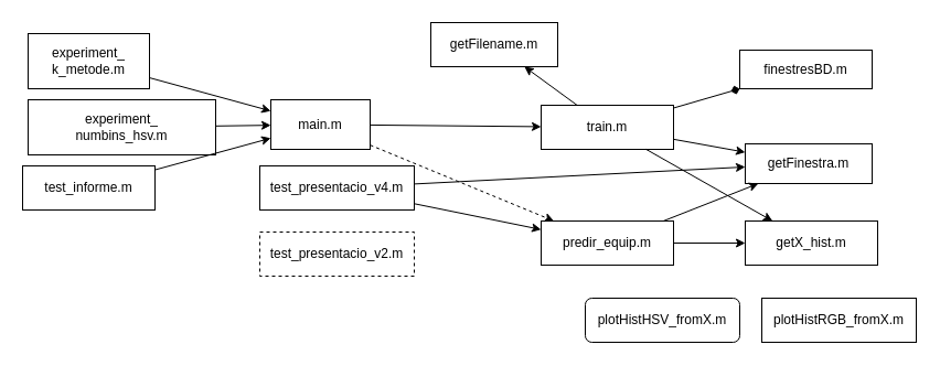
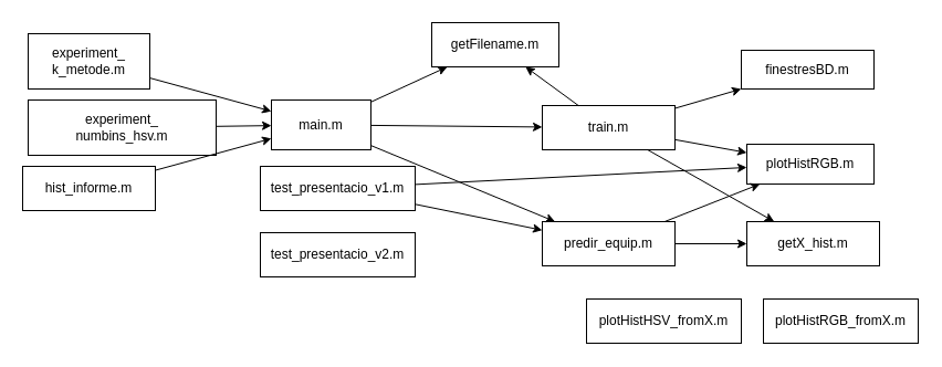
  <mxCell id="0" />
  <mxCell id="1" parent="0" />
- <mxCell id="2" value="test_presentacio_v2.m" style="rounded=0;whiteSpace=wrap;html=1;dashed=1;" vertex="1" parent="1"><mxGeometry x="235" y="210" width="140" height="40" as="geometry" /></mxCell>
+ <mxCell id="2" value="test_presentacio_v2.m" style="rounded=0;whiteSpace=wrap;html=1;" vertex="1" parent="1"><mxGeometry x="235" y="210" width="140" height="40" as="geometry" /></mxCell>
  <mxCell id="3" value="experiment_&lt;br&gt;k_metode.m" style="rounded=0;whiteSpace=wrap;html=1;" vertex="1" parent="1"><mxGeometry x="25" y="30" width="110" height="50" as="geometry" /></mxCell>
  <mxCell id="4" value="experiment_&lt;br&gt;numbins_hsv.m" style="rounded=0;whiteSpace=wrap;html=1;" vertex="1" parent="1"><mxGeometry x="25" y="90" width="170" height="50" as="geometry" /></mxCell>
  <mxCell id="5" value="main.m" style="rounded=0;whiteSpace=wrap;html=1;" vertex="1" parent="1"><mxGeometry x="245" y="90" width="90" height="45" as="geometry" /></mxCell>
  <mxCell id="6" value="finestresBD.m" style="rounded=0;whiteSpace=wrap;html=1;" vertex="1" parent="1"><mxGeometry x="670" y="45" width="120" height="35" as="geometry" /></mxCell>
  <mxCell id="7" value="getFilename.m" style="rounded=0;whiteSpace=wrap;html=1;" vertex="1" parent="1"><mxGeometry x="390" y="20" width="115" height="40" as="geometry" /></mxCell>
- <mxCell id="8" value="getFinestra.m" style="rounded=0;whiteSpace=wrap;html=1;" vertex="1" parent="1"><mxGeometry x="675" y="130" width="115" height="36" as="geometry" /></mxCell>
+ <mxCell id="8" value="plotHistRGB.m" style="rounded=0;whiteSpace=wrap;html=1;" vertex="1" parent="1"><mxGeometry x="675" y="130" width="115" height="36" as="geometry" /></mxCell>
  <mxCell id="9" value="getX_hist.m" style="rounded=0;whiteSpace=wrap;html=1;" vertex="1" parent="1"><mxGeometry x="675" y="200" width="120" height="40" as="geometry" /></mxCell>
- <mxCell id="10" value="plotHistHSV_fromX.m" style="whiteSpace=wrap;html=1;rounded=1;" vertex="1" parent="1"><mxGeometry x="530" y="270" width="140" height="40" as="geometry" /></mxCell>
+ <mxCell id="10" value="plotHistHSV_fromX.m" style="rounded=0;whiteSpace=wrap;html=1;" vertex="1" parent="1"><mxGeometry x="530" y="270" width="140" height="40" as="geometry" /></mxCell>
  <mxCell id="11" value="plotHistRGB_fromX.m" style="rounded=0;whiteSpace=wrap;html=1;" vertex="1" parent="1"><mxGeometry x="690" y="270" width="140" height="40" as="geometry" /></mxCell>
- <mxCell id="12" value="test_presentacio_v4.m" style="rounded=0;whiteSpace=wrap;html=1;" vertex="1" parent="1"><mxGeometry x="235" y="150" width="140" height="40" as="geometry" /></mxCell>
- <mxCell id="13" value="test_informe.m" style="rounded=0;whiteSpace=wrap;html=1;" vertex="1" parent="1"><mxGeometry x="20" y="150" width="120" height="40" as="geometry" /></mxCell>
+ <mxCell id="12" value="test_presentacio_v1.m" style="rounded=0;whiteSpace=wrap;html=1;" vertex="1" parent="1"><mxGeometry x="235" y="150" width="140" height="40" as="geometry" /></mxCell>
+ <mxCell id="13" value="hist_informe.m" style="rounded=0;whiteSpace=wrap;html=1;" vertex="1" parent="1"><mxGeometry x="20" y="150" width="120" height="40" as="geometry" /></mxCell>
  <mxCell id="14" value="train.m" style="rounded=0;whiteSpace=wrap;html=1;" vertex="1" parent="1"><mxGeometry x="490" y="95" width="120" height="40" as="geometry" /></mxCell>
  <mxCell id="15" value="" style="endArrow=classic;html=1;" edge="1" parent="1" source="13" target="5"><mxGeometry width="50" height="50" relative="1" as="geometry"><mxPoint x="100" y="300" as="sourcePoint" /><mxPoint x="150" y="250" as="targetPoint" /></mxGeometry></mxCell>
  <mxCell id="16" value="" style="endArrow=classic;html=1;" edge="1" parent="1" source="3" target="5"><mxGeometry width="50" height="50" relative="1" as="geometry"><mxPoint x="200" y="110" as="sourcePoint" /><mxPoint x="250" y="60" as="targetPoint" /></mxGeometry></mxCell>
  <mxCell id="17" value="" style="endArrow=classic;html=1;" edge="1" parent="1" source="4" target="5"><mxGeometry width="50" height="50" relative="1" as="geometry"><mxPoint x="130" y="290" as="sourcePoint" /><mxPoint x="180" y="240" as="targetPoint" /></mxGeometry></mxCell>
- <mxCell id="18" value="" style="endArrow=diamond;html=1;" edge="1" parent="1" source="14" target="6"><mxGeometry width="50" height="50" relative="1" as="geometry"><mxPoint x="590" y="300" as="sourcePoint" /><mxPoint x="640" y="250" as="targetPoint" /></mxGeometry></mxCell>
+ <mxCell id="18" value="" style="endArrow=classic;html=1;" edge="1" parent="1" source="14" target="6"><mxGeometry width="50" height="50" relative="1" as="geometry"><mxPoint x="590" y="300" as="sourcePoint" /><mxPoint x="640" y="250" as="targetPoint" /></mxGeometry></mxCell>
  <mxCell id="19" value="" style="endArrow=classic;html=1;" edge="1" parent="1" source="5" target="14"><mxGeometry width="50" height="50" relative="1" as="geometry"><mxPoint x="380" y="410" as="sourcePoint" /><mxPoint x="430" y="360" as="targetPoint" /></mxGeometry></mxCell>
  <mxCell id="20" value="" style="endArrow=classic;html=1;" edge="1" parent="1" source="12" target="8"><mxGeometry width="50" height="50" relative="1" as="geometry"><mxPoint x="430" y="270" as="sourcePoint" /><mxPoint x="480" y="220" as="targetPoint" /></mxGeometry></mxCell>
  <mxCell id="21" value="predir_equip.m" style="rounded=0;whiteSpace=wrap;html=1;" vertex="1" parent="1"><mxGeometry x="490" y="200" width="120" height="40" as="geometry" /></mxCell>
- <mxCell id="22" value="" style="endArrow=classic;html=1;dashed=1;" edge="1" parent="1" source="5" target="21"><mxGeometry width="50" height="50" relative="1" as="geometry"><mxPoint x="370" y="420" as="sourcePoint" /><mxPoint x="420" y="370" as="targetPoint" /></mxGeometry></mxCell>
+ <mxCell id="22" value="" style="endArrow=classic;html=1;" edge="1" parent="1" source="5" target="21"><mxGeometry width="50" height="50" relative="1" as="geometry"><mxPoint x="370" y="420" as="sourcePoint" /><mxPoint x="420" y="370" as="targetPoint" /></mxGeometry></mxCell>
  <mxCell id="23" value="" style="endArrow=classic;html=1;" edge="1" parent="1" source="12" target="21"><mxGeometry width="50" height="50" relative="1" as="geometry"><mxPoint x="160" y="360" as="sourcePoint" /><mxPoint x="210" y="310" as="targetPoint" /></mxGeometry></mxCell>
  <mxCell id="24" value="" style="endArrow=classic;html=1;" edge="1" parent="1" source="14" target="7"><mxGeometry width="50" height="50" relative="1" as="geometry"><mxPoint x="420" y="110" as="sourcePoint" /><mxPoint x="470" y="60" as="targetPoint" /></mxGeometry></mxCell>
+ <mxCell id="25" value="" style="endArrow=classic;html=1;" edge="1" parent="1" source="5" target="7"><mxGeometry width="50" height="50" relative="1" as="geometry"><mxPoint x="260" y="50" as="sourcePoint" /><mxPoint x="310" y="0" as="targetPoint" /></mxGeometry></mxCell>
  <mxCell id="26" value="" style="endArrow=classic;html=1;" edge="1" parent="1" source="14" target="8"><mxGeometry width="50" height="50" relative="1" as="geometry"><mxPoint x="610" y="370" as="sourcePoint" /><mxPoint x="660" y="320" as="targetPoint" /></mxGeometry></mxCell>
  <mxCell id="27" value="" style="endArrow=classic;html=1;" edge="1" parent="1" source="21" target="9"><mxGeometry width="50" height="50" relative="1" as="geometry"><mxPoint x="600" y="370" as="sourcePoint" /><mxPoint x="650" y="320" as="targetPoint" /></mxGeometry></mxCell>
  <mxCell id="28" value="" style="endArrow=classic;html=1;" edge="1" parent="1" source="14" target="9"><mxGeometry width="50" height="50" relative="1" as="geometry"><mxPoint x="540" y="200" as="sourcePoint" /><mxPoint x="590" y="150" as="targetPoint" /></mxGeometry></mxCell>
  <mxCell id="29" value="" style="endArrow=classic;html=1;" edge="1" parent="1" source="21" target="8"><mxGeometry width="50" height="50" relative="1" as="geometry"><mxPoint x="400" y="360" as="sourcePoint" /><mxPoint x="450" y="310" as="targetPoint" /></mxGeometry></mxCell>
